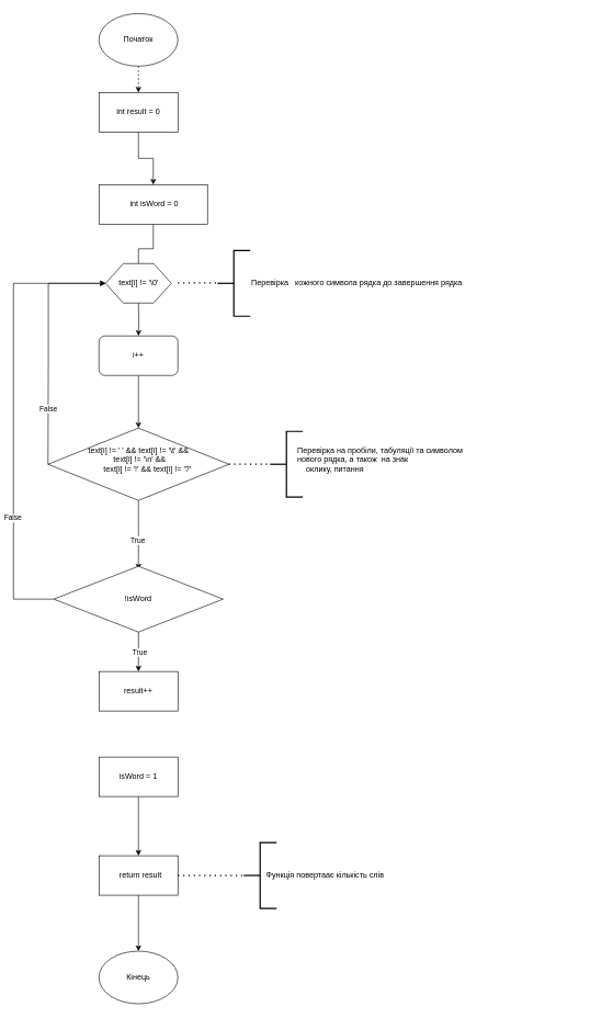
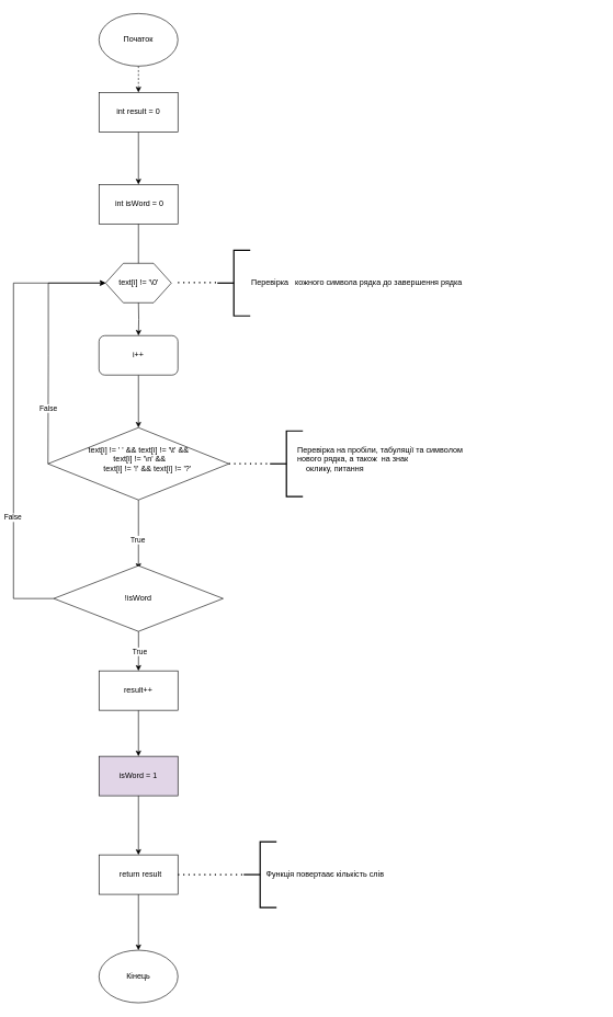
  <mxCell id="0" />
  <mxCell id="1" parent="0" />
  <mxCell id="2" value="" style="edgeStyle=orthogonalEdgeStyle;rounded=0;orthogonalLoop=1;jettySize=auto;html=1;dashed=1;" parent="1" source="3" target="5" edge="1"><mxGeometry relative="1" as="geometry" /></mxCell>
  <mxCell id="3" value="Початок" style="ellipse;whiteSpace=wrap;html=1;" parent="1" vertex="1"><mxGeometry x="150" y="20" width="120" height="80" as="geometry" /></mxCell>
  <mxCell id="4" value="" style="edgeStyle=orthogonalEdgeStyle;rounded=0;orthogonalLoop=1;jettySize=auto;html=1;" parent="1" source="5" target="7" edge="1"><mxGeometry relative="1" as="geometry" /></mxCell>
  <mxCell id="5" value="int result = 0" style="rounded=0;whiteSpace=wrap;html=1;" parent="1" vertex="1"><mxGeometry x="150" y="140" width="120" height="60" as="geometry" /></mxCell>
  <mxCell id="6" value="" style="edgeStyle=orthogonalEdgeStyle;rounded=0;orthogonalLoop=1;jettySize=auto;html=1;" parent="1" source="7" target="10" edge="1"><mxGeometry relative="1" as="geometry" /></mxCell>
- <mxCell id="7" value="&amp;nbsp;int isWord = 0" style="whiteSpace=wrap;html=1;rounded=0;" parent="1" vertex="1"><mxGeometry x="150" y="280" width="165" height="60" as="geometry" /></mxCell>
+ <mxCell id="7" value="&amp;nbsp;int isWord = 0" style="whiteSpace=wrap;html=1;rounded=0;" parent="1" vertex="1"><mxGeometry x="150" y="280" width="120" height="60" as="geometry" /></mxCell>
  <mxCell id="8" value="" style="verticalLabelPosition=bottom;verticalAlign=top;html=1;shape=hexagon;perimeter=hexagonPerimeter2;arcSize=6;size=0.27;" parent="1" vertex="1"><mxGeometry x="160" y="400" width="100" height="60" as="geometry" /></mxCell>
  <mxCell id="9" value="" style="edgeStyle=orthogonalEdgeStyle;rounded=0;orthogonalLoop=1;jettySize=auto;html=1;" parent="1" target="12" edge="1"><mxGeometry relative="1" as="geometry"><mxPoint x="210" y="460" as="sourcePoint" /></mxGeometry></mxCell>
  <mxCell id="10" value="text[i] != '\0'" style="text;html=1;align=center;verticalAlign=middle;resizable=0;points=[];autosize=1;strokeColor=none;fillColor=none;" parent="1" vertex="1"><mxGeometry x="170" y="415" width="80" height="30" as="geometry" /></mxCell>
  <mxCell id="11" value="" style="edgeStyle=orthogonalEdgeStyle;rounded=0;orthogonalLoop=1;jettySize=auto;html=1;" parent="1" source="12" target="15" edge="1"><mxGeometry relative="1" as="geometry" /></mxCell>
  <mxCell id="12" value="i++" style="whiteSpace=wrap;html=1;rounded=1;" parent="1" vertex="1"><mxGeometry x="150" y="510" width="120" height="60" as="geometry" /></mxCell>
  <mxCell id="13" value="" style="edgeStyle=orthogonalEdgeStyle;rounded=0;orthogonalLoop=1;jettySize=auto;html=1;" parent="1" source="15" edge="1"><mxGeometry relative="1" as="geometry"><mxPoint x="210" y="865" as="targetPoint" /></mxGeometry></mxCell>
  <mxCell id="14" value="True" style="edgeLabel;html=1;align=center;verticalAlign=middle;resizable=0;points=[];" parent="13" vertex="1" connectable="0"><mxGeometry x="0.148" y="-2" relative="1" as="geometry"><mxPoint as="offset" /></mxGeometry></mxCell>
  <mxCell id="15" value="&lt;div&gt;text[i] != ' ' &amp;amp;&amp;amp; text[i] != '\t' &amp;amp;&amp;amp;&lt;/div&gt;&lt;div&gt;&amp;nbsp;text[i] != '\n' &amp;amp;&amp;amp;&lt;/div&gt;&lt;div&gt;&amp;nbsp; &amp;nbsp; &amp;nbsp; &amp;nbsp; text[i] != '!' &amp;amp;&amp;amp; text[i] != '?'&lt;/div&gt;&lt;div&gt;&lt;br&gt;&lt;/div&gt;" style="rhombus;whiteSpace=wrap;html=1;" parent="1" vertex="1"><mxGeometry x="72.5" y="650" width="275" height="110" as="geometry" /></mxCell>
  <mxCell id="16" value="" style="endArrow=classic;html=1;rounded=0;entryX=0;entryY=0.5;entryDx=0;entryDy=0;exitX=0;exitY=0.5;exitDx=0;exitDy=0;" parent="1" target="8" edge="1" source="15"><mxGeometry width="50" height="50" relative="1" as="geometry"><mxPoint x="72.5" y="700" as="sourcePoint" /><mxPoint x="122.5" y="650" as="targetPoint" /><Array as="points"><mxPoint x="73" y="540" /><mxPoint x="73" y="430" /></Array></mxGeometry></mxCell>
  <mxCell id="17" value="False" style="edgeLabel;html=1;align=center;verticalAlign=middle;resizable=0;points=[];" parent="16" vertex="1" connectable="0"><mxGeometry x="-0.531" relative="1" as="geometry"><mxPoint as="offset" /></mxGeometry></mxCell>
  <mxCell id="18" value="" style="edgeStyle=orthogonalEdgeStyle;rounded=0;orthogonalLoop=1;jettySize=auto;html=1;" parent="1" source="20" target="22" edge="1"><mxGeometry relative="1" as="geometry" /></mxCell>
  <mxCell id="19" value="True" style="edgeLabel;html=1;align=center;verticalAlign=middle;resizable=0;points=[];" parent="18" vertex="1" connectable="0"><mxGeometry x="0.027" y="1" relative="1" as="geometry"><mxPoint as="offset" /></mxGeometry></mxCell>
  <mxCell id="20" value="&lt;div&gt;!isWord&lt;br&gt;&lt;/div&gt;" style="rhombus;whiteSpace=wrap;html=1;" parent="1" vertex="1"><mxGeometry x="81.25" y="860" width="257.5" height="100" as="geometry" /></mxCell>
+ <mxCell id="21" value="" style="edgeStyle=orthogonalEdgeStyle;rounded=0;orthogonalLoop=1;jettySize=auto;html=1;" parent="1" source="22" target="24" edge="1"><mxGeometry relative="1" as="geometry" /></mxCell>
  <mxCell id="22" value="result++" style="whiteSpace=wrap;html=1;" parent="1" vertex="1"><mxGeometry x="150" y="1020" width="120" height="60" as="geometry" /></mxCell>
  <mxCell id="23" value="" style="edgeStyle=orthogonalEdgeStyle;rounded=0;orthogonalLoop=1;jettySize=auto;html=1;" parent="1" source="24" target="26" edge="1"><mxGeometry relative="1" as="geometry" /></mxCell>
- <mxCell id="24" value="isWord = 1" style="whiteSpace=wrap;html=1;" parent="1" vertex="1"><mxGeometry x="150" y="1150" width="120" height="60" as="geometry" /></mxCell>
+ <mxCell id="24" value="isWord = 1" style="whiteSpace=wrap;html=1;fillColor=#e1d5e7;" parent="1" vertex="1"><mxGeometry x="150" y="1150" width="120" height="60" as="geometry" /></mxCell>
  <mxCell id="25" value="" style="edgeStyle=orthogonalEdgeStyle;rounded=0;orthogonalLoop=1;jettySize=auto;html=1;" parent="1" source="26" target="27" edge="1"><mxGeometry relative="1" as="geometry" /></mxCell>
  <mxCell id="26" value="&amp;nbsp; return result" style="whiteSpace=wrap;html=1;" parent="1" vertex="1"><mxGeometry x="150" y="1300" width="120" height="60" as="geometry" /></mxCell>
  <mxCell id="27" value="Кінець" style="ellipse;whiteSpace=wrap;html=1;" parent="1" vertex="1"><mxGeometry x="150" y="1445" width="120" height="80" as="geometry" /></mxCell>
  <mxCell id="28" value="" style="strokeWidth=2;html=1;shape=mxgraph.flowchart.annotation_2;align=left;labelPosition=right;pointerEvents=1;" parent="1" vertex="1"><mxGeometry x="410" y="655" width="50" height="100" as="geometry" /></mxCell>
  <mxCell id="29" value="Перевірка на пробіли, табуляції та символом &#10;нового рядка, а також  на знак&#10;    оклику, питання" style="text;whiteSpace=wrap;" parent="1" vertex="1"><mxGeometry x="450" y="670" width="460" height="50" as="geometry" /></mxCell>
  <mxCell id="30" value="" style="endArrow=none;dashed=1;html=1;dashPattern=1 3;strokeWidth=2;rounded=0;exitX=1;exitY=0.5;exitDx=0;exitDy=0;entryX=0;entryY=0.5;entryDx=0;entryDy=0;entryPerimeter=0;" parent="1" source="15" target="28" edge="1"><mxGeometry width="50" height="50" relative="1" as="geometry"><mxPoint x="310" y="370" as="sourcePoint" /><mxPoint x="360" y="320" as="targetPoint" /></mxGeometry></mxCell>
  <mxCell id="31" value="Перевірка   кожного символа рядка до завершення рядка" style="text;whiteSpace=wrap;" parent="1" vertex="1"><mxGeometry x="380" y="415" width="350" height="40" as="geometry" /></mxCell>
  <mxCell id="32" value="" style="strokeWidth=2;html=1;shape=mxgraph.flowchart.annotation_2;align=left;labelPosition=right;pointerEvents=1;" parent="1" vertex="1"><mxGeometry x="330" y="380" width="50" height="100" as="geometry" /></mxCell>
  <mxCell id="33" value="" style="endArrow=none;dashed=1;html=1;dashPattern=1 3;strokeWidth=2;rounded=0;exitX=1;exitY=0.5;exitDx=0;exitDy=0;entryX=0;entryY=0.5;entryDx=0;entryDy=0;entryPerimeter=0;" parent="1" edge="1"><mxGeometry width="50" height="50" relative="1" as="geometry"><mxPoint x="270" y="429.44" as="sourcePoint" /><mxPoint x="333" y="429.44" as="targetPoint" /></mxGeometry></mxCell>
  <mxCell id="34" value="Функція повертаає кількість слів&amp;nbsp;" style="text;html=1;align=center;verticalAlign=middle;resizable=0;points=[];autosize=1;strokeColor=none;fillColor=none;" parent="1" vertex="1"><mxGeometry x="390" y="1315" width="210" height="30" as="geometry" /></mxCell>
  <mxCell id="35" value="" style="strokeWidth=2;html=1;shape=mxgraph.flowchart.annotation_2;align=left;labelPosition=right;pointerEvents=1;" parent="1" vertex="1"><mxGeometry x="370" y="1280" width="50" height="100" as="geometry" /></mxCell>
  <mxCell id="36" value="" style="endArrow=none;dashed=1;html=1;dashPattern=1 3;strokeWidth=2;rounded=0;exitX=1;exitY=0.5;exitDx=0;exitDy=0;entryX=0;entryY=0.5;entryDx=0;entryDy=0;entryPerimeter=0;" parent="1" source="26" target="35" edge="1"><mxGeometry width="50" height="50" relative="1" as="geometry"><mxPoint x="340" y="1280" as="sourcePoint" /><mxPoint x="390" y="1230" as="targetPoint" /></mxGeometry></mxCell>
  <mxCell id="37" value="" style="endArrow=classic;html=1;rounded=0;exitX=0;exitY=0.5;exitDx=0;exitDy=0;" parent="1" source="20" edge="1"><mxGeometry width="50" height="50" relative="1" as="geometry"><mxPoint x="20" y="900" as="sourcePoint" /><mxPoint x="160" y="430" as="targetPoint" /><Array as="points"><mxPoint x="20" y="910" /><mxPoint x="20" y="430" /></Array></mxGeometry></mxCell>
  <mxCell id="38" value="False" style="edgeLabel;html=1;align=center;verticalAlign=middle;resizable=0;points=[];" parent="37" vertex="1" connectable="0"><mxGeometry x="-0.457" y="2" relative="1" as="geometry"><mxPoint as="offset" /></mxGeometry></mxCell>
